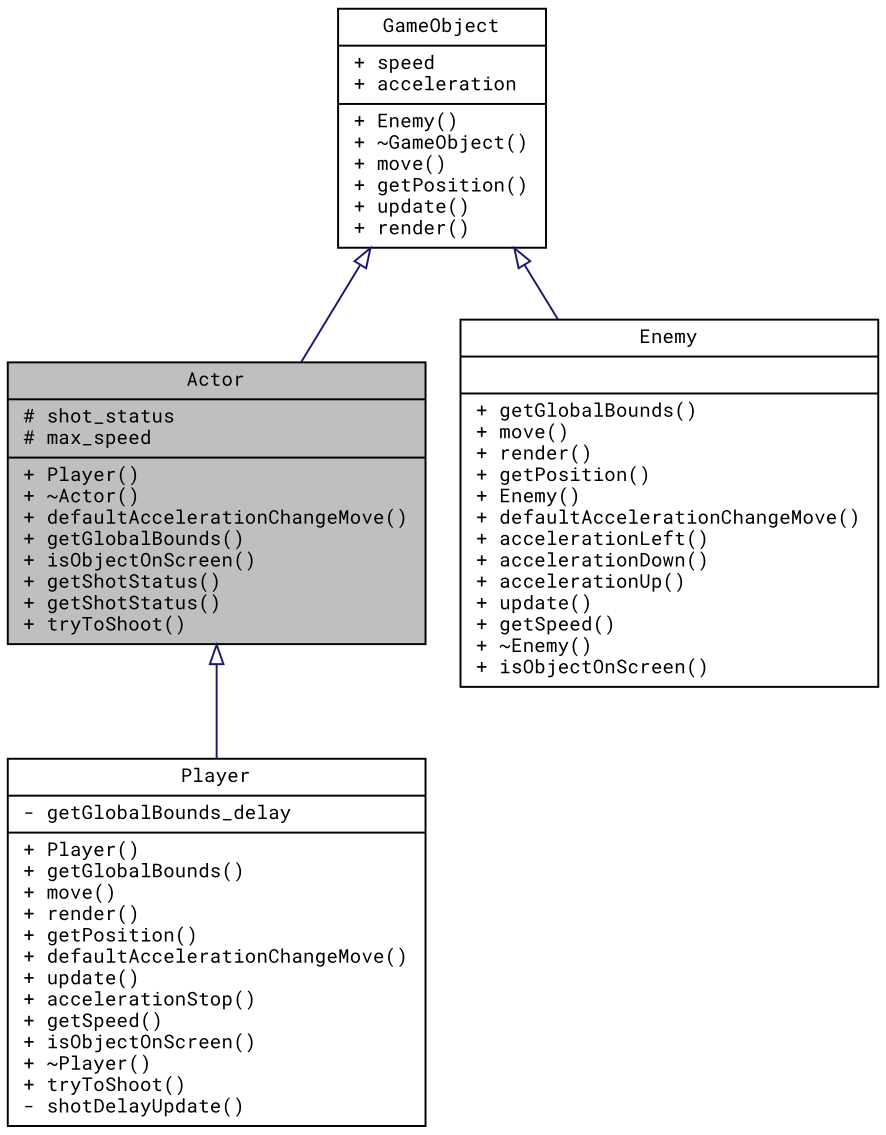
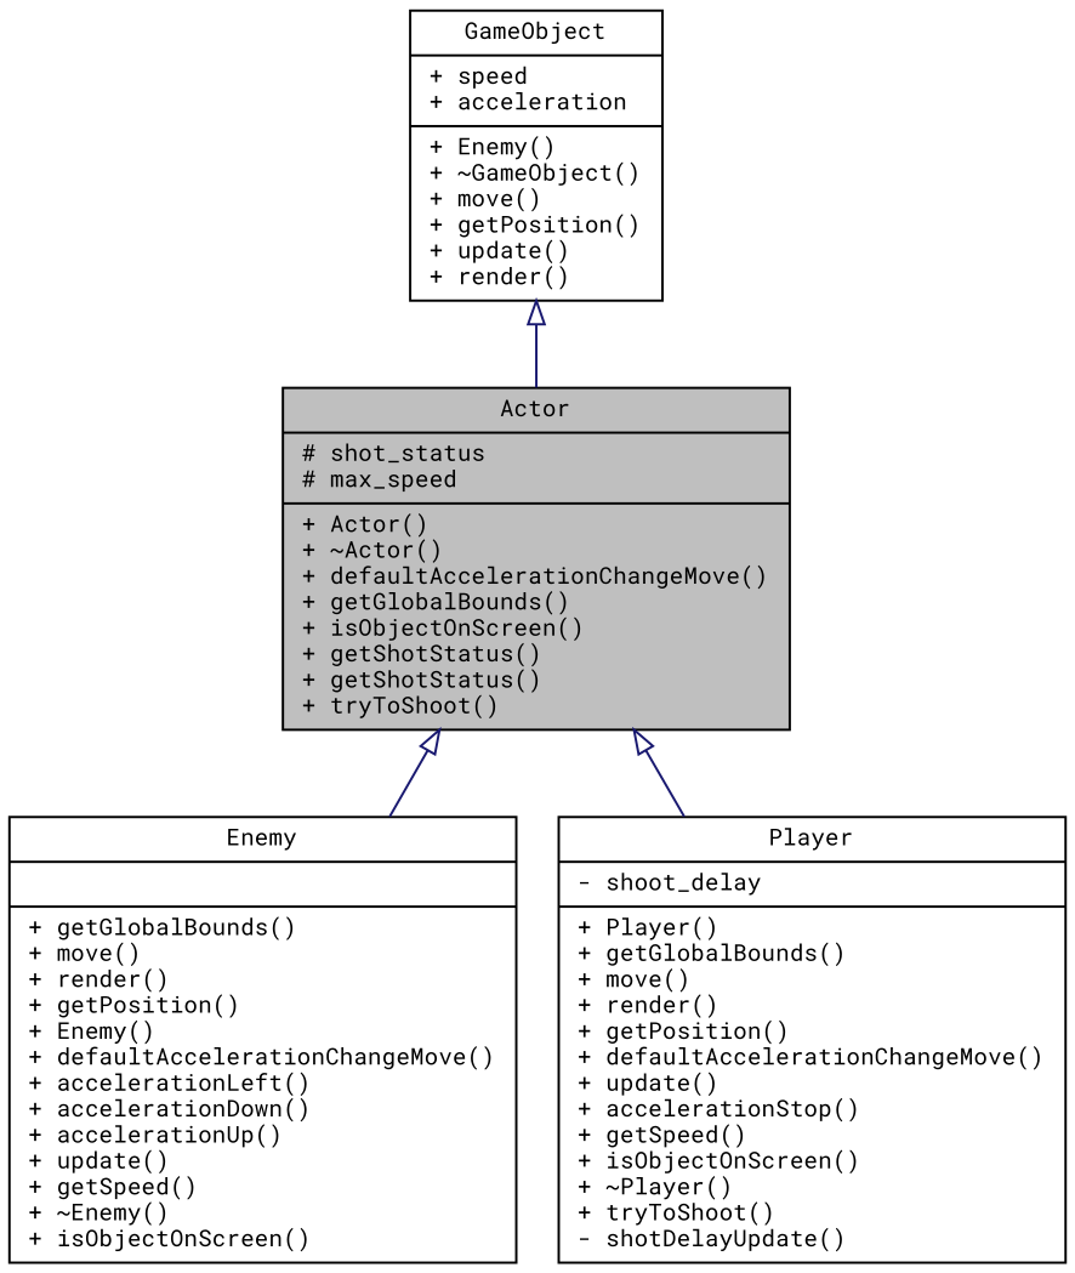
  digraph {
    fontname="Roboto Mono"
    node [color=black fillcolor=white fontname="Roboto Mono" fontsize=10 shape=record style=filled]
    edge [arrowtail=onormal color=midnightblue dir=back fontname="Roboto Mono" fontsize=10 labelfontname=Helvetica labelfontsize=10 style=solid]
-   n1 [fillcolor=grey75 fontcolor=black height=0.2 label="{Actor\n|# shot_status\l# max_speed\l|+ Player()\l+ ~Actor()\l+ defaultAccelerationChangeMove()\l+ getGlobalBounds()\l+ isObjectOnScreen()\l+ getShotStatus()\l+ getShotStatus()\l+ tryToShoot()\l}" width=0.4]
+   n1 [fillcolor=grey75 fontcolor=black height=0.2 label="{Actor\n|# shot_status\l# max_speed\l|+ Actor()\l+ ~Actor()\l+ defaultAccelerationChangeMove()\l+ getGlobalBounds()\l+ isObjectOnScreen()\l+ getShotStatus()\l+ getShotStatus()\l+ tryToShoot()\l}" width=0.4]
    n2 [height=0.2 label="{Enemy\n||+ getGlobalBounds()\l+ move()\l+ render()\l+ getPosition()\l+ Enemy()\l+ defaultAccelerationChangeMove()\l+ accelerationLeft()\l+ accelerationDown()\l+ accelerationUp()\l+ update()\l+ getSpeed()\l+ ~Enemy()\l+ isObjectOnScreen()\l}" width=0.4]
-   n3 [height=0.2 label="{Player\n|- getGlobalBounds_delay\l|+ Player()\l+ getGlobalBounds()\l+ move()\l+ render()\l+ getPosition()\l+ defaultAccelerationChangeMove()\l+ update()\l+ accelerationStop()\l+ getSpeed()\l+ isObjectOnScreen()\l+ ~Player()\l+ tryToShoot()\l- shotDelayUpdate()\l}" width=0.4]
+   n3 [height=0.2 label="{Player\n|- shoot_delay\l|+ Player()\l+ getGlobalBounds()\l+ move()\l+ render()\l+ getPosition()\l+ defaultAccelerationChangeMove()\l+ update()\l+ accelerationStop()\l+ getSpeed()\l+ isObjectOnScreen()\l+ ~Player()\l+ tryToShoot()\l- shotDelayUpdate()\l}" width=0.4]
    n4 [height=0.2 label="{GameObject\n|+ speed\l+ acceleration\l|+ Enemy()\l+ ~GameObject()\l+ move()\l+ getPosition()\l+ update()\l+ render()\l}" width=0.4]
-   n4 -> n2
+   n1 -> n2
    n1 -> n3
    n4 -> n1
  }
